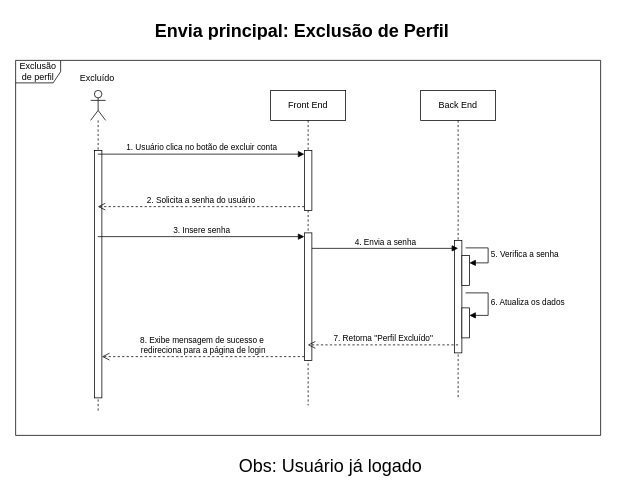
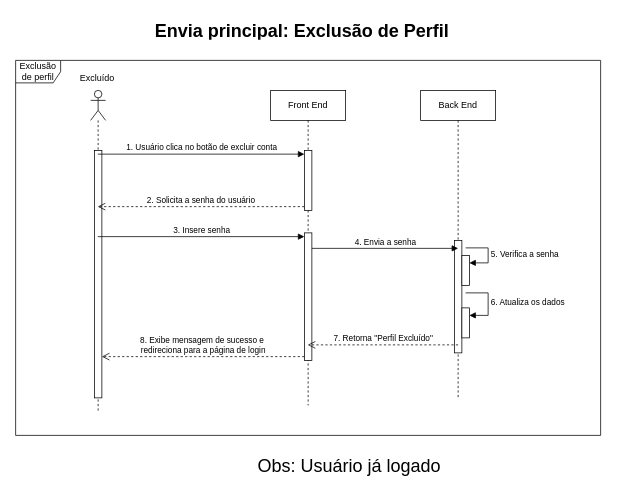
  <mxCell id="0" />
  <mxCell id="1" parent="0" />
  <mxCell id="2" value="Exclusão de perfil" style="shape=umlFrame;whiteSpace=wrap;html=1;pointerEvents=0;" vertex="1" parent="1"><mxGeometry x="20" y="80" width="780" height="500" as="geometry" /></mxCell>
  <mxCell id="3" value="" style="shape=umlLifeline;perimeter=lifelinePerimeter;whiteSpace=wrap;html=1;container=1;dropTarget=0;collapsible=0;recursiveResize=0;outlineConnect=0;portConstraint=eastwest;newEdgeStyle={&quot;curved&quot;:0,&quot;rounded&quot;:0};participant=umlActor;" vertex="1" parent="1"><mxGeometry x="120" y="120" width="20" height="430" as="geometry" /></mxCell>
  <mxCell id="4" value="" style="html=1;points=[[0,0,0,0,5],[0,1,0,0,-5],[1,0,0,0,5],[1,1,0,0,-5]];perimeter=orthogonalPerimeter;outlineConnect=0;targetShapes=umlLifeline;portConstraint=eastwest;newEdgeStyle={&quot;curved&quot;:0,&quot;rounded&quot;:0};" vertex="1" parent="3"><mxGeometry x="5" y="80" width="10" height="330" as="geometry" /></mxCell>
  <mxCell id="5" value="Front End" style="shape=umlLifeline;perimeter=lifelinePerimeter;whiteSpace=wrap;html=1;container=1;dropTarget=0;collapsible=0;recursiveResize=0;outlineConnect=0;portConstraint=eastwest;newEdgeStyle={&quot;curved&quot;:0,&quot;rounded&quot;:0};" vertex="1" parent="1"><mxGeometry x="360" y="120" width="100" height="420" as="geometry" /></mxCell>
  <mxCell id="6" value="" style="html=1;points=[[0,0,0,0,5],[0,1,0,0,-5],[1,0,0,0,5],[1,1,0,0,-5]];perimeter=orthogonalPerimeter;outlineConnect=0;targetShapes=umlLifeline;portConstraint=eastwest;newEdgeStyle={&quot;curved&quot;:0,&quot;rounded&quot;:0};" vertex="1" parent="5"><mxGeometry x="45" y="80" width="10" height="80" as="geometry" /></mxCell>
  <mxCell id="7" value="" style="html=1;points=[[0,0,0,0,5],[0,1,0,0,-5],[1,0,0,0,5],[1,1,0,0,-5]];perimeter=orthogonalPerimeter;outlineConnect=0;targetShapes=umlLifeline;portConstraint=eastwest;newEdgeStyle={&quot;curved&quot;:0,&quot;rounded&quot;:0};" vertex="1" parent="5"><mxGeometry x="45" y="190" width="10" height="170" as="geometry" /></mxCell>
  <mxCell id="8" value="Back End" style="shape=umlLifeline;perimeter=lifelinePerimeter;whiteSpace=wrap;html=1;container=1;dropTarget=0;collapsible=0;recursiveResize=0;outlineConnect=0;portConstraint=eastwest;newEdgeStyle={&quot;curved&quot;:0,&quot;rounded&quot;:0};" vertex="1" parent="1"><mxGeometry x="560" y="120" width="100" height="410" as="geometry" /></mxCell>
  <mxCell id="9" style="edgeStyle=orthogonalEdgeStyle;rounded=0;orthogonalLoop=1;jettySize=auto;html=1;curved=0;exitX=0;exitY=0;exitDx=0;exitDy=5;exitPerimeter=0;" edge="1" parent="8" source="10"><mxGeometry relative="1" as="geometry"><mxPoint x="45.333" y="204.667" as="targetPoint" /></mxGeometry></mxCell>
  <mxCell id="10" value="" style="html=1;points=[[0,0,0,0,5],[0,1,0,0,-5],[1,0,0,0,5],[1,1,0,0,-5]];perimeter=orthogonalPerimeter;outlineConnect=0;targetShapes=umlLifeline;portConstraint=eastwest;newEdgeStyle={&quot;curved&quot;:0,&quot;rounded&quot;:0};" vertex="1" parent="8"><mxGeometry x="45" y="200" width="10" height="150" as="geometry" /></mxCell>
  <mxCell id="11" value="" style="html=1;points=[[0,0,0,0,5],[0,1,0,0,-5],[1,0,0,0,5],[1,1,0,0,-5]];perimeter=orthogonalPerimeter;outlineConnect=0;targetShapes=umlLifeline;portConstraint=eastwest;newEdgeStyle={&quot;curved&quot;:0,&quot;rounded&quot;:0};" vertex="1" parent="8"><mxGeometry x="55" y="220" width="10" height="40" as="geometry" /></mxCell>
  <mxCell id="12" value="5. Verifica a senha" style="html=1;align=left;spacingLeft=2;endArrow=block;rounded=0;edgeStyle=orthogonalEdgeStyle;curved=0;rounded=0;" edge="1" parent="8" target="11"><mxGeometry relative="1" as="geometry"><mxPoint x="60" y="210" as="sourcePoint" /><Array as="points"><mxPoint x="90" y="230" /></Array></mxGeometry></mxCell>
  <mxCell id="13" value="" style="html=1;points=[[0,0,0,0,5],[0,1,0,0,-5],[1,0,0,0,5],[1,1,0,0,-5]];perimeter=orthogonalPerimeter;outlineConnect=0;targetShapes=umlLifeline;portConstraint=eastwest;newEdgeStyle={&quot;curved&quot;:0,&quot;rounded&quot;:0};" vertex="1" parent="8"><mxGeometry x="55" y="290" width="10" height="40" as="geometry" /></mxCell>
  <mxCell id="14" value="6. Atualiza os dados" style="html=1;align=left;spacingLeft=2;endArrow=block;rounded=0;edgeStyle=orthogonalEdgeStyle;curved=0;rounded=0;" edge="1" target="13" parent="8"><mxGeometry relative="1" as="geometry"><mxPoint x="60" y="270" as="sourcePoint" /><Array as="points"><mxPoint x="90" y="300" /></Array></mxGeometry></mxCell>
  <mxCell id="15" value="1. Usuário clica no botão de excluir conta" style="html=1;verticalAlign=bottom;endArrow=block;curved=0;rounded=0;entryX=0;entryY=0;entryDx=0;entryDy=5;entryPerimeter=0;" edge="1" parent="1" source="3" target="6"><mxGeometry relative="1" as="geometry"><mxPoint x="135" y="205" as="sourcePoint" /><mxPoint x="360" y="205" as="targetPoint" /></mxGeometry></mxCell>
  <mxCell id="16" value="2. Solicita a senha do usuário" style="html=1;verticalAlign=bottom;endArrow=open;dashed=1;endSize=8;curved=0;rounded=0;exitX=0;exitY=1;exitDx=0;exitDy=-5;exitPerimeter=0;" edge="1" parent="1" source="6" target="3"><mxGeometry relative="1" as="geometry"><mxPoint x="120" y="275" as="targetPoint" /><mxPoint x="360" y="275" as="sourcePoint" /></mxGeometry></mxCell>
  <mxCell id="17" value="3. Insere senha" style="html=1;verticalAlign=bottom;endArrow=block;curved=0;rounded=0;entryX=0;entryY=0;entryDx=0;entryDy=5;entryPerimeter=0;" edge="1" parent="1" source="3" target="7"><mxGeometry relative="1" as="geometry"><mxPoint x="140" y="315" as="sourcePoint" /></mxGeometry></mxCell>
  <mxCell id="18" value="8. Exibe mensagem de sucesso e&amp;nbsp;&lt;div&gt;redireciona para a página de login&lt;/div&gt;" style="html=1;verticalAlign=bottom;endArrow=open;dashed=1;endSize=8;curved=0;rounded=0;exitX=0;exitY=1;exitDx=0;exitDy=-5;exitPerimeter=0;" edge="1" parent="1" source="7" target="4"><mxGeometry relative="1" as="geometry"><mxPoint x="445" y="385" as="targetPoint" /><mxPoint x="360" y="385" as="sourcePoint" /></mxGeometry></mxCell>
  <mxCell id="19" value="4. Envia a senha" style="html=1;verticalAlign=bottom;endArrow=block;curved=0;rounded=0;entryX=0.5;entryY=0.071;entryDx=0;entryDy=0;entryPerimeter=0;" edge="1" parent="1" source="7" target="10"><mxGeometry relative="1" as="geometry"><mxPoint x="690" y="355" as="sourcePoint" /><mxPoint x="600" y="325" as="targetPoint" /></mxGeometry></mxCell>
  <mxCell id="20" value="7. Retorna &quot;Perfil Excluído&quot;" style="html=1;verticalAlign=bottom;endArrow=open;dashed=1;endSize=8;curved=0;rounded=0;exitX=0.5;exitY=0.929;exitDx=0;exitDy=0;exitPerimeter=0;" edge="1" parent="1" source="10" target="5"><mxGeometry relative="1" as="geometry"><mxPoint x="690" y="425" as="targetPoint" /><mxPoint x="600" y="385" as="sourcePoint" /></mxGeometry></mxCell>
  <mxCell id="21" value="Excluído" style="text;strokeColor=none;fillColor=none;spacingLeft=4;spacingRight=4;overflow=hidden;rotatable=0;points=[[0,0.5],[1,0.5]];portConstraint=eastwest;fontSize=12;whiteSpace=wrap;html=1;" vertex="1" parent="1"><mxGeometry x="100" y="90" width="70" height="30" as="geometry" /></mxCell>
  <mxCell id="22" value="Envia principal: Exclusão de Perfil" style="text;strokeColor=none;fillColor=none;spacingLeft=4;spacingRight=4;overflow=hidden;rotatable=0;points=[[0,0.5],[1,0.5]];portConstraint=eastwest;fontSize=24;whiteSpace=wrap;html=1;fontStyle=1" vertex="1" parent="1"><mxGeometry x="200" y="20" width="467.5" height="30" as="geometry" /></mxCell>
- <mxCell id="23" value="Obs: Usuário já logado" style="text;strokeColor=none;fillColor=none;spacingLeft=4;spacingRight=4;overflow=hidden;rotatable=0;points=[[0,0.5],[1,0.5]];portConstraint=eastwest;fontSize=24;whiteSpace=wrap;html=1;fontStyle=0;align=center;" vertex="1" parent="1"><mxGeometry x="310" y="600" width="260" height="50" as="geometry" /></mxCell>
+ <mxCell id="23" value="Obs: Usuário já logado" style="text;strokeColor=none;fillColor=none;spacingLeft=4;spacingRight=4;overflow=hidden;rotatable=0;points=[[0,0.5],[1,0.5]];portConstraint=eastwest;fontSize=24;whiteSpace=wrap;html=1;fontStyle=0;align=center;" vertex="1" parent="1"><mxGeometry x="335" y="600" width="260" height="50" as="geometry" /></mxCell>
